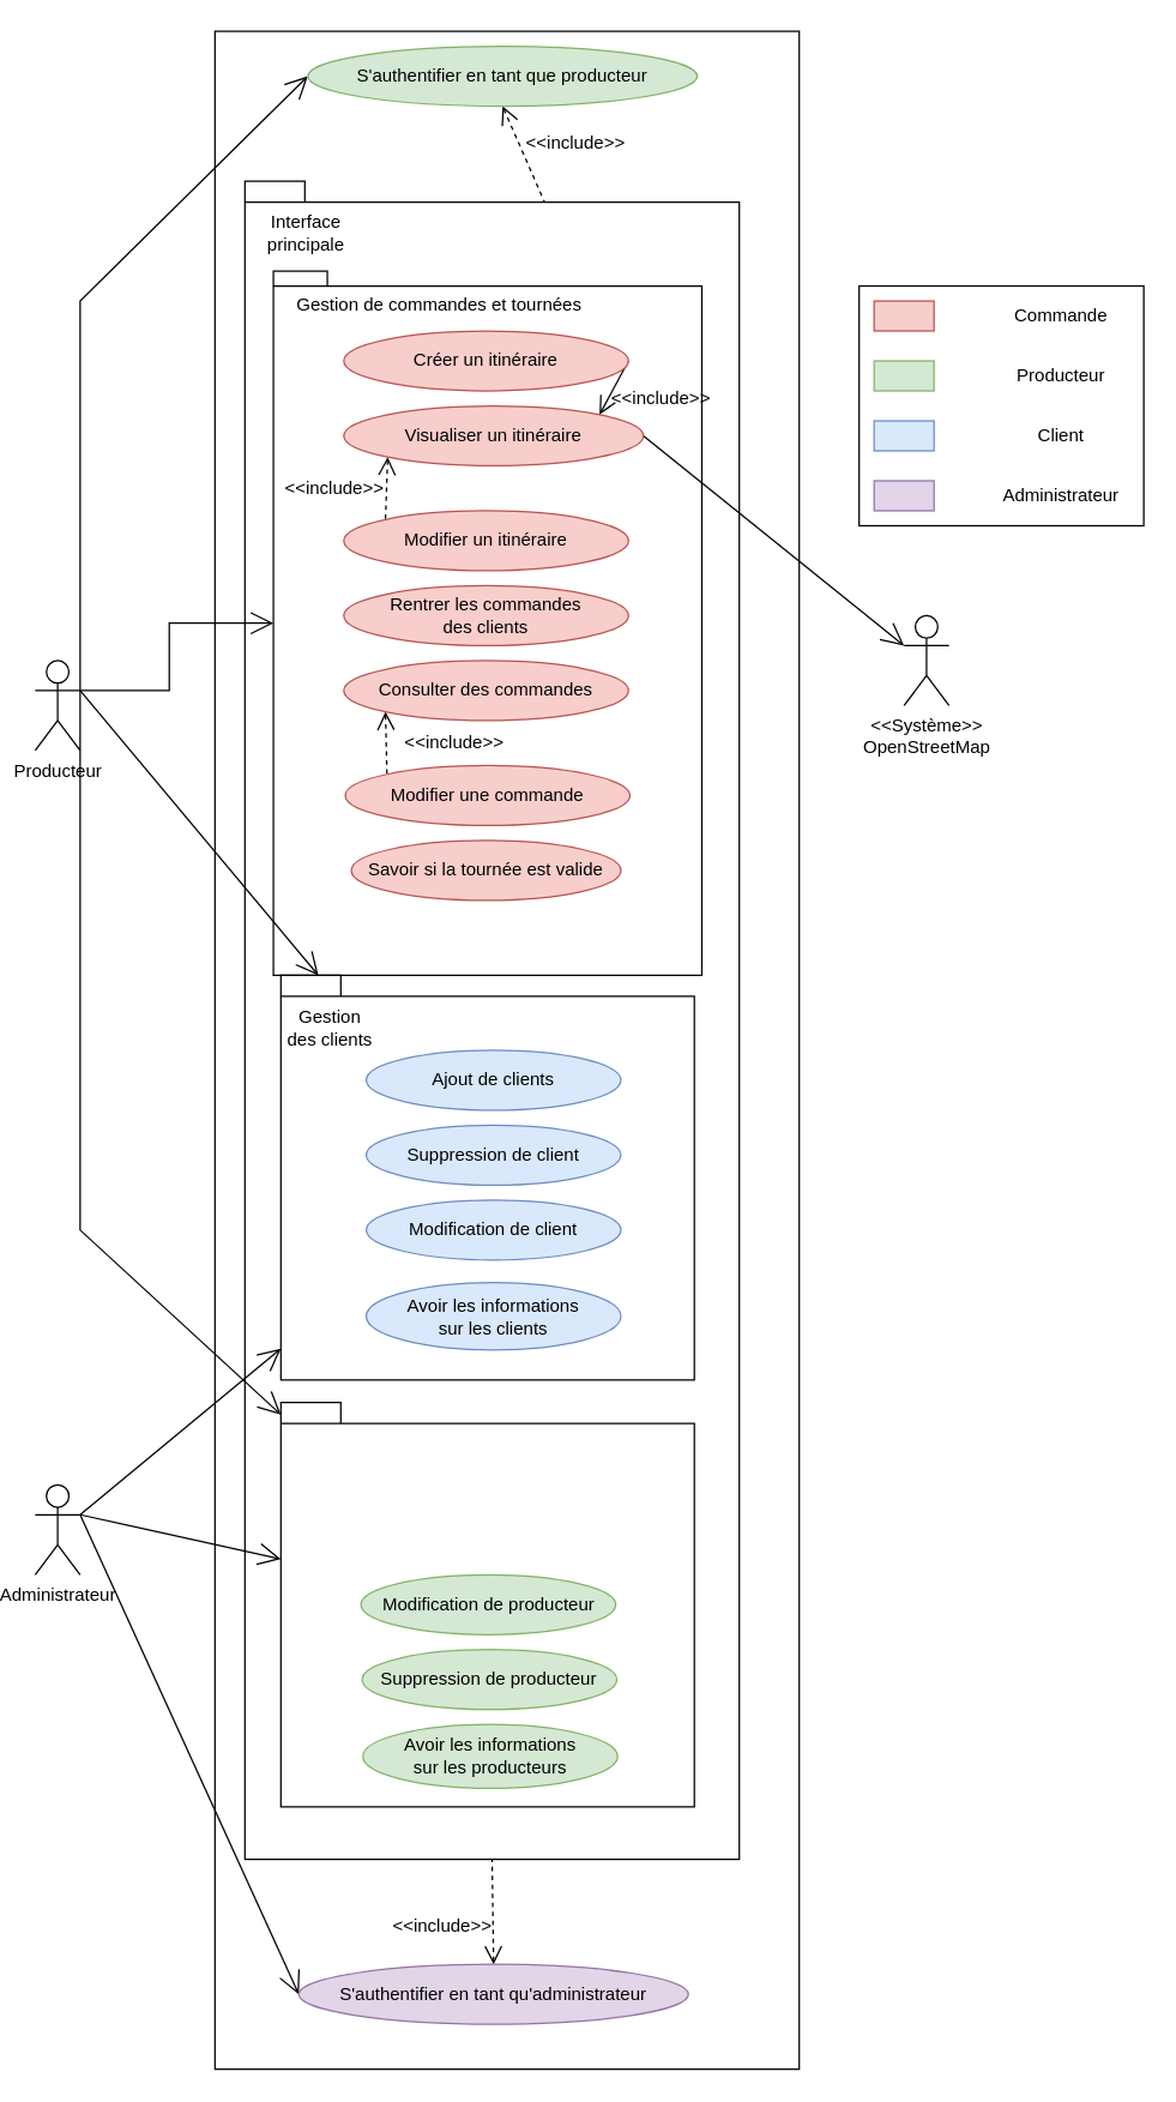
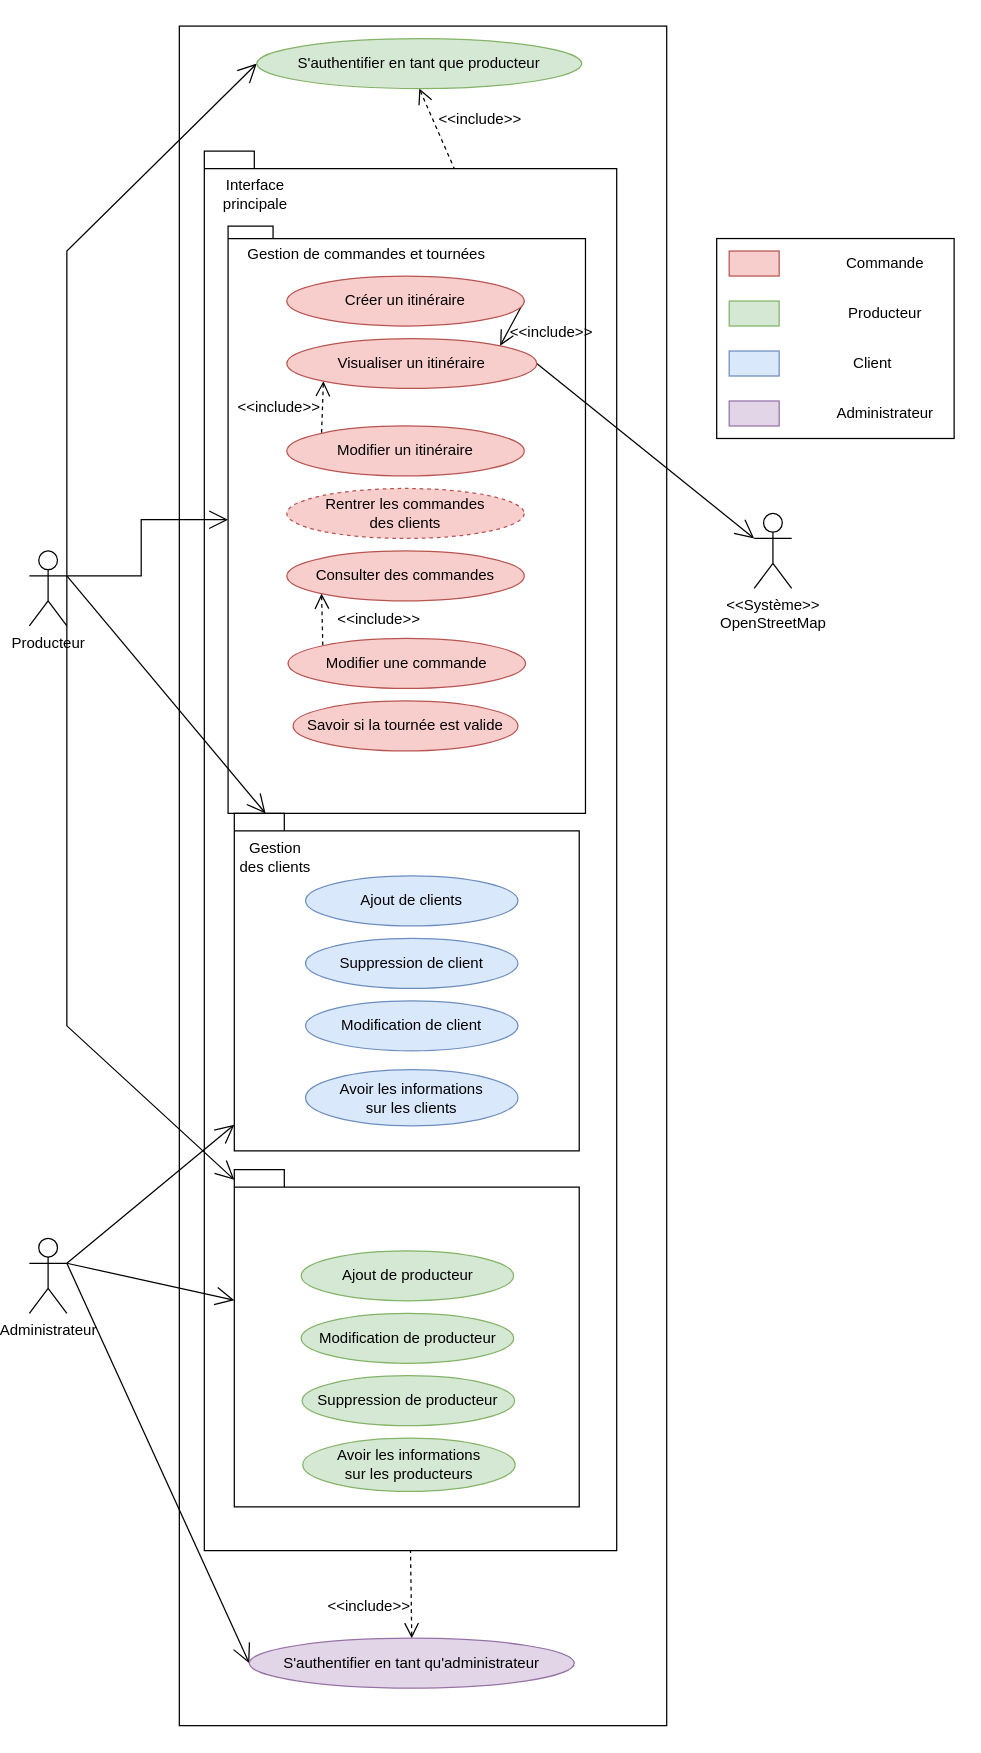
  <mxCell id="0" />
  <mxCell id="1" parent="0" />
  <mxCell id="2" value="" style="rounded=0;whiteSpace=wrap;html=1;" parent="1" vertex="1"><mxGeometry x="140" y="20" width="390" height="1360" as="geometry" /></mxCell>
  <mxCell id="3" value="" style="shape=folder;fontStyle=1;spacingTop=10;tabWidth=40;tabHeight=14;tabPosition=left;html=1;" parent="1" vertex="1"><mxGeometry x="160" y="120" width="330" height="1120" as="geometry" /></mxCell>
  <mxCell id="4" value="" style="shape=folder;fontStyle=1;tabWidth=36;tabHeight=10;tabPosition=left;html=1;boundedLbl=1;" vertex="1" parent="1"><mxGeometry x="179" y="180" width="286" height="470" as="geometry" /></mxCell>
  <mxCell id="5" style="rounded=0;orthogonalLoop=1;jettySize=auto;html=1;exitX=1;exitY=0.333;exitDx=0;exitDy=0;exitPerimeter=0;endArrow=open;endFill=0;endSize=13;" parent="1" source="8" target="44" edge="1"><mxGeometry relative="1" as="geometry"><mxPoint x="216.107" y="660" as="targetPoint" /></mxGeometry></mxCell>
  <mxCell id="6" style="edgeStyle=none;rounded=0;orthogonalLoop=1;jettySize=auto;html=1;exitX=1;exitY=0.333;exitDx=0;exitDy=0;exitPerimeter=0;endArrow=open;endFill=0;endSize=13;" parent="1" source="8" target="50" edge="1"><mxGeometry relative="1" as="geometry"><mxPoint x="184" y="948.088" as="targetPoint" /><Array as="points"><mxPoint x="50" y="820" /></Array></mxGeometry></mxCell>
  <mxCell id="7" style="edgeStyle=orthogonalEdgeStyle;rounded=0;orthogonalLoop=1;jettySize=auto;html=1;exitX=1;exitY=0.333;exitDx=0;exitDy=0;exitPerimeter=0;endArrow=open;endFill=0;endSize=13;" edge="1" parent="1" source="8" target="4"><mxGeometry relative="1" as="geometry" /></mxCell>
  <mxCell id="8" value="Producteur" style="shape=umlActor;verticalLabelPosition=bottom;verticalAlign=top;html=1;" parent="1" vertex="1"><mxGeometry x="20" y="440" width="30" height="60" as="geometry" /></mxCell>
  <mxCell id="9" style="rounded=0;orthogonalLoop=1;jettySize=auto;html=1;exitX=1;exitY=0.333;exitDx=0;exitDy=0;exitPerimeter=0;entryX=0;entryY=0.5;entryDx=0;entryDy=0;startArrow=none;startFill=0;endArrow=open;endFill=0;startSize=10;endSize=13;" parent="1" source="12" target="40" edge="1"><mxGeometry relative="1" as="geometry" /></mxCell>
  <mxCell id="10" style="edgeStyle=none;rounded=0;orthogonalLoop=1;jettySize=auto;html=1;exitX=1;exitY=0.333;exitDx=0;exitDy=0;exitPerimeter=0;startArrow=none;startFill=0;endArrow=open;endFill=0;startSize=10;endSize=13;" parent="1" source="12" target="44" edge="1"><mxGeometry relative="1" as="geometry"><mxPoint x="184" y="900.386" as="targetPoint" /></mxGeometry></mxCell>
  <mxCell id="11" style="edgeStyle=none;rounded=0;orthogonalLoop=1;jettySize=auto;html=1;exitX=1;exitY=0.333;exitDx=0;exitDy=0;exitPerimeter=0;endArrow=open;endFill=0;endSize=13;" parent="1" source="12" target="50" edge="1"><mxGeometry relative="1" as="geometry"><mxPoint x="184" y="1044.485" as="targetPoint" /></mxGeometry></mxCell>
  <mxCell id="12" value="Administrateur" style="shape=umlActor;verticalLabelPosition=bottom;verticalAlign=top;html=1;" parent="1" vertex="1"><mxGeometry x="20" y="990" width="30" height="60" as="geometry" /></mxCell>
  <mxCell id="13" value="&lt;div&gt;&amp;lt;&amp;lt;Système&amp;gt;&amp;gt;&lt;/div&gt;&lt;div&gt;OpenStreetMap&lt;br&gt;&lt;/div&gt;" style="shape=umlActor;verticalLabelPosition=bottom;verticalAlign=top;html=1;outlineConnect=0;" parent="1" vertex="1"><mxGeometry x="600" y="410" width="30" height="60" as="geometry" /></mxCell>
  <mxCell id="14" style="rounded=0;orthogonalLoop=1;jettySize=auto;html=1;exitX=1;exitY=0.5;exitDx=0;exitDy=0;entryX=0;entryY=0.333;entryDx=0;entryDy=0;entryPerimeter=0;endArrow=open;endFill=0;endSize=13;" parent="1" source="16" target="13" edge="1"><mxGeometry relative="1" as="geometry" /></mxCell>
  <mxCell id="15" style="edgeStyle=none;rounded=0;orthogonalLoop=1;jettySize=auto;html=1;exitX=0;exitY=1;exitDx=0;exitDy=0;entryX=0;entryY=0;entryDx=0;entryDy=0;endArrow=none;endFill=0;dashed=1;startArrow=open;startFill=0;startSize=10;" parent="1" source="16" target="19" edge="1"><mxGeometry relative="1" as="geometry" /></mxCell>
  <mxCell id="16" value="Visualiser un itinéraire" style="ellipse;whiteSpace=wrap;html=1;fillColor=#f8cecc;strokeColor=#b85450;" parent="1" vertex="1"><mxGeometry x="226" y="270" width="200" height="40" as="geometry" /></mxCell>
  <mxCell id="17" style="rounded=0;orthogonalLoop=1;jettySize=auto;html=1;exitX=1;exitY=0.5;exitDx=0;exitDy=0;endSize=10;endArrow=open;endFill=0;entryX=1;entryY=0;entryDx=0;entryDy=0;dashed=0;" parent="1" source="18" target="16" edge="1"><mxGeometry relative="1" as="geometry"><mxPoint x="710" y="460" as="targetPoint" /></mxGeometry></mxCell>
  <mxCell id="18" value="Créer un itinéraire" style="ellipse;whiteSpace=wrap;html=1;fillColor=#f8cecc;strokeColor=#b85450;" parent="1" vertex="1"><mxGeometry x="226" y="220" width="190" height="40" as="geometry" /></mxCell>
  <mxCell id="19" value="Modifier un itinéraire" style="ellipse;whiteSpace=wrap;html=1;fillColor=#f8cecc;strokeColor=#b85450;" parent="1" vertex="1"><mxGeometry x="226" y="340" width="190" height="40" as="geometry" /></mxCell>
- <mxCell id="20" value="Rentrer les commandes&lt;br&gt;des clients" style="ellipse;whiteSpace=wrap;html=1;fillColor=#f8cecc;strokeColor=#b85450;" parent="1" vertex="1"><mxGeometry x="226" y="390" width="190" height="40" as="geometry" /></mxCell>
+ <mxCell id="20" value="Rentrer les commandes&lt;br&gt;des clients" style="ellipse;whiteSpace=wrap;html=1;fillColor=#f8cecc;strokeColor=#b85450;dashed=1;" parent="1" vertex="1"><mxGeometry x="226" y="390" width="190" height="40" as="geometry" /></mxCell>
  <mxCell id="21" style="edgeStyle=none;rounded=0;orthogonalLoop=1;jettySize=auto;html=1;exitX=0;exitY=1;exitDx=0;exitDy=0;entryX=0;entryY=0;entryDx=0;entryDy=0;endArrow=none;endFill=0;dashed=1;startArrow=open;startFill=0;startSize=10;" parent="1" source="22" target="26" edge="1"><mxGeometry relative="1" as="geometry" /></mxCell>
  <mxCell id="22" value="Consulter des commandes" style="ellipse;whiteSpace=wrap;html=1;fillColor=#f8cecc;strokeColor=#b85450;" parent="1" vertex="1"><mxGeometry x="226" y="440" width="190" height="40" as="geometry" /></mxCell>
  <mxCell id="23" style="edgeStyle=none;rounded=0;orthogonalLoop=1;jettySize=auto;html=1;exitX=0;exitY=0.5;exitDx=0;exitDy=0;entryX=1;entryY=0.333;entryDx=0;entryDy=0;entryPerimeter=0;endArrow=none;endFill=0;startArrow=open;startFill=0;endSize=13;startSize=13;" parent="1" source="25" target="8" edge="1"><mxGeometry relative="1" as="geometry"><Array as="points"><mxPoint x="50" y="200" /></Array></mxGeometry></mxCell>
  <mxCell id="24" style="edgeStyle=none;rounded=0;orthogonalLoop=1;jettySize=auto;html=1;exitX=0.5;exitY=1;exitDx=0;exitDy=0;entryX=0;entryY=0;entryDx=200;entryDy=14;entryPerimeter=0;startArrow=open;startFill=0;endArrow=none;endFill=0;startSize=10;endSize=13;dashed=1;" parent="1" source="25" target="3" edge="1"><mxGeometry relative="1" as="geometry" /></mxCell>
  <mxCell id="25" value="S'authentifier en tant que producteur" style="ellipse;whiteSpace=wrap;html=1;fillColor=#d5e8d4;strokeColor=#82b366;" parent="1" vertex="1"><mxGeometry x="202" y="30" width="260" height="40" as="geometry" /></mxCell>
  <mxCell id="26" value="Modifier une commande" style="ellipse;whiteSpace=wrap;html=1;fillColor=#f8cecc;strokeColor=#b85450;" parent="1" vertex="1"><mxGeometry x="227" y="510" width="190" height="40" as="geometry" /></mxCell>
  <mxCell id="27" value="&amp;lt;&amp;lt;include&amp;gt;&amp;gt;" style="text;html=1;strokeColor=none;fillColor=none;align=center;verticalAlign=middle;whiteSpace=wrap;rounded=0;" parent="1" vertex="1"><mxGeometry x="270" y="480" width="60" height="30" as="geometry" /></mxCell>
  <mxCell id="28" value="&amp;lt;&amp;lt;include&amp;gt;&amp;gt;" style="text;html=1;strokeColor=none;fillColor=none;align=center;verticalAlign=middle;whiteSpace=wrap;rounded=0;" parent="1" vertex="1"><mxGeometry x="190" y="310" width="60" height="30" as="geometry" /></mxCell>
  <mxCell id="29" value="Savoir si la tournée est valide" style="ellipse;whiteSpace=wrap;html=1;fillColor=#f8cecc;strokeColor=#b85450;" parent="1" vertex="1"><mxGeometry x="231" y="560" width="180" height="40" as="geometry" /></mxCell>
  <mxCell id="30" value="" style="rounded=0;whiteSpace=wrap;html=1;" parent="1" vertex="1"><mxGeometry x="570" y="190" width="190" height="160" as="geometry" /></mxCell>
  <mxCell id="31" value="" style="rounded=0;whiteSpace=wrap;html=1;fillColor=#f8cecc;strokeColor=#b85450;" parent="1" vertex="1"><mxGeometry x="580" y="200" width="40" height="20" as="geometry" /></mxCell>
  <mxCell id="32" value="" style="rounded=0;whiteSpace=wrap;html=1;fillColor=#d5e8d4;strokeColor=#82b366;" parent="1" vertex="1"><mxGeometry x="580" y="240" width="40" height="20" as="geometry" /></mxCell>
  <mxCell id="33" value="" style="rounded=0;whiteSpace=wrap;html=1;fillColor=#dae8fc;strokeColor=#6c8ebf;" parent="1" vertex="1"><mxGeometry x="580" y="280" width="40" height="20" as="geometry" /></mxCell>
  <mxCell id="34" value="Commande" style="text;html=1;strokeColor=none;fillColor=none;align=center;verticalAlign=middle;whiteSpace=wrap;rounded=0;" parent="1" vertex="1"><mxGeometry x="650" y="195" width="110" height="30" as="geometry" /></mxCell>
  <mxCell id="35" value="Producteur" style="text;html=1;strokeColor=none;fillColor=none;align=center;verticalAlign=middle;whiteSpace=wrap;rounded=0;" parent="1" vertex="1"><mxGeometry x="650" y="235" width="110" height="30" as="geometry" /></mxCell>
- <mxCell id="36" value="Client" style="text;html=1;strokeColor=none;fillColor=none;align=center;verticalAlign=middle;whiteSpace=wrap;rounded=0;" parent="1" vertex="1"><mxGeometry x="650" y="275" width="110" height="30" as="geometry" /></mxCell>
+ <mxCell id="36" value="Client" style="text;html=1;strokeColor=none;fillColor=none;align=center;verticalAlign=middle;whiteSpace=wrap;rounded=0;" parent="1" vertex="1"><mxGeometry x="640" y="275" width="110" height="30" as="geometry" /></mxCell>
  <mxCell id="37" value="&amp;lt;&amp;lt;include&amp;gt;&amp;gt;" style="text;html=1;strokeColor=none;fillColor=none;align=center;verticalAlign=middle;whiteSpace=wrap;rounded=0;" parent="1" vertex="1"><mxGeometry x="408.25" y="250" width="60" height="30" as="geometry" /></mxCell>
  <mxCell id="38" value="&amp;lt;&amp;lt;include&amp;gt;&amp;gt;" style="text;html=1;strokeColor=none;fillColor=none;align=center;verticalAlign=middle;whiteSpace=wrap;rounded=0;" parent="1" vertex="1"><mxGeometry x="351" y="80" width="60" height="30" as="geometry" /></mxCell>
  <mxCell id="39" style="edgeStyle=none;rounded=0;orthogonalLoop=1;jettySize=auto;html=1;exitX=0.5;exitY=0;exitDx=0;exitDy=0;entryX=0.5;entryY=1;entryDx=0;entryDy=0;entryPerimeter=0;startArrow=open;startFill=0;endArrow=none;endFill=0;startSize=10;endSize=13;dashed=1;" parent="1" source="40" target="3" edge="1"><mxGeometry relative="1" as="geometry" /></mxCell>
  <mxCell id="40" value="S'authentifier en tant qu'administrateur" style="ellipse;whiteSpace=wrap;html=1;fillColor=#e1d5e7;strokeColor=#9673a6;" parent="1" vertex="1"><mxGeometry x="196" y="1310" width="260" height="40" as="geometry" /></mxCell>
  <mxCell id="41" value="&amp;lt;&amp;lt;include&amp;gt;&amp;gt;" style="text;html=1;strokeColor=none;fillColor=none;align=center;verticalAlign=middle;whiteSpace=wrap;rounded=0;" parent="1" vertex="1"><mxGeometry x="262" y="1270" width="60" height="30" as="geometry" /></mxCell>
  <mxCell id="42" value="" style="rounded=0;whiteSpace=wrap;html=1;fillColor=#e1d5e7;strokeColor=#9673a6;" parent="1" vertex="1"><mxGeometry x="580" y="320" width="40" height="20" as="geometry" /></mxCell>
  <mxCell id="43" value="Administrateur" style="text;html=1;strokeColor=none;fillColor=none;align=center;verticalAlign=middle;whiteSpace=wrap;rounded=0;" parent="1" vertex="1"><mxGeometry x="650" y="315" width="110" height="30" as="geometry" /></mxCell>
  <mxCell id="44" value="" style="shape=folder;fontStyle=1;spacingTop=10;tabWidth=40;tabHeight=14;tabPosition=left;html=1;" parent="1" vertex="1"><mxGeometry x="184" y="650" width="276" height="270" as="geometry" /></mxCell>
  <mxCell id="45" value="Ajout de clients" style="ellipse;whiteSpace=wrap;html=1;fillColor=#dae8fc;strokeColor=#6c8ebf;" parent="1" vertex="1"><mxGeometry x="241" y="700" width="170" height="40" as="geometry" /></mxCell>
  <mxCell id="46" value="Suppression de client" style="ellipse;whiteSpace=wrap;html=1;fillColor=#dae8fc;strokeColor=#6c8ebf;" parent="1" vertex="1"><mxGeometry x="241" y="750" width="170" height="40" as="geometry" /></mxCell>
  <mxCell id="47" value="Modification de client" style="ellipse;whiteSpace=wrap;html=1;fillColor=#dae8fc;strokeColor=#6c8ebf;" parent="1" vertex="1"><mxGeometry x="241" y="800" width="170" height="40" as="geometry" /></mxCell>
  <mxCell id="48" value="Avoir les informations&lt;br&gt;sur les clients" style="ellipse;whiteSpace=wrap;html=1;fillColor=#dae8fc;strokeColor=#6c8ebf;" parent="1" vertex="1"><mxGeometry x="241" y="855" width="170" height="45" as="geometry" /></mxCell>
  <mxCell id="49" value="Gestion&lt;br&gt;des clients" style="text;html=1;strokeColor=none;fillColor=none;align=center;verticalAlign=middle;whiteSpace=wrap;rounded=0;" parent="1" vertex="1"><mxGeometry x="184" y="665" width="66" height="40" as="geometry" /></mxCell>
  <mxCell id="50" value="" style="shape=folder;fontStyle=1;spacingTop=10;tabWidth=40;tabHeight=14;tabPosition=left;html=1;" parent="1" vertex="1"><mxGeometry x="184" y="935" width="276" height="270" as="geometry" /></mxCell>
+ <mxCell id="51" value="Ajout de producteur" style="ellipse;whiteSpace=wrap;html=1;fillColor=#d5e8d4;strokeColor=#82b366;" parent="1" vertex="1"><mxGeometry x="237.5" y="1000" width="170" height="40" as="geometry" /></mxCell>
  <mxCell id="52" value="Suppression de producteur" style="ellipse;whiteSpace=wrap;html=1;fillColor=#d5e8d4;strokeColor=#82b366;" parent="1" vertex="1"><mxGeometry x="238.25" y="1100" width="170" height="40" as="geometry" /></mxCell>
  <mxCell id="53" value="Modification de producteur" style="ellipse;whiteSpace=wrap;html=1;fillColor=#d5e8d4;strokeColor=#82b366;" parent="1" vertex="1"><mxGeometry x="237.5" y="1050" width="170" height="40" as="geometry" /></mxCell>
  <mxCell id="54" value="Avoir les informations&lt;br&gt;sur les producteurs" style="ellipse;whiteSpace=wrap;html=1;fillColor=#d5e8d4;strokeColor=#82b366;" parent="1" vertex="1"><mxGeometry x="238.75" y="1150" width="170" height="42.5" as="geometry" /></mxCell>
  <mxCell id="55" value="Interface&lt;br&gt;principale" style="text;html=1;strokeColor=none;fillColor=none;align=center;verticalAlign=middle;whiteSpace=wrap;rounded=0;" parent="1" vertex="1"><mxGeometry x="161" y="140" width="80" height="30" as="geometry" /></mxCell>
  <mxCell id="56" value="&lt;div&gt;Gestion de commandes et tournées&lt;/div&gt;&lt;div&gt;&lt;br&gt;&lt;/div&gt;" style="text;html=1;strokeColor=none;fillColor=none;align=center;verticalAlign=middle;whiteSpace=wrap;rounded=0;" vertex="1" parent="1"><mxGeometry x="171.5" y="195" width="236" height="30" as="geometry" /></mxCell>
